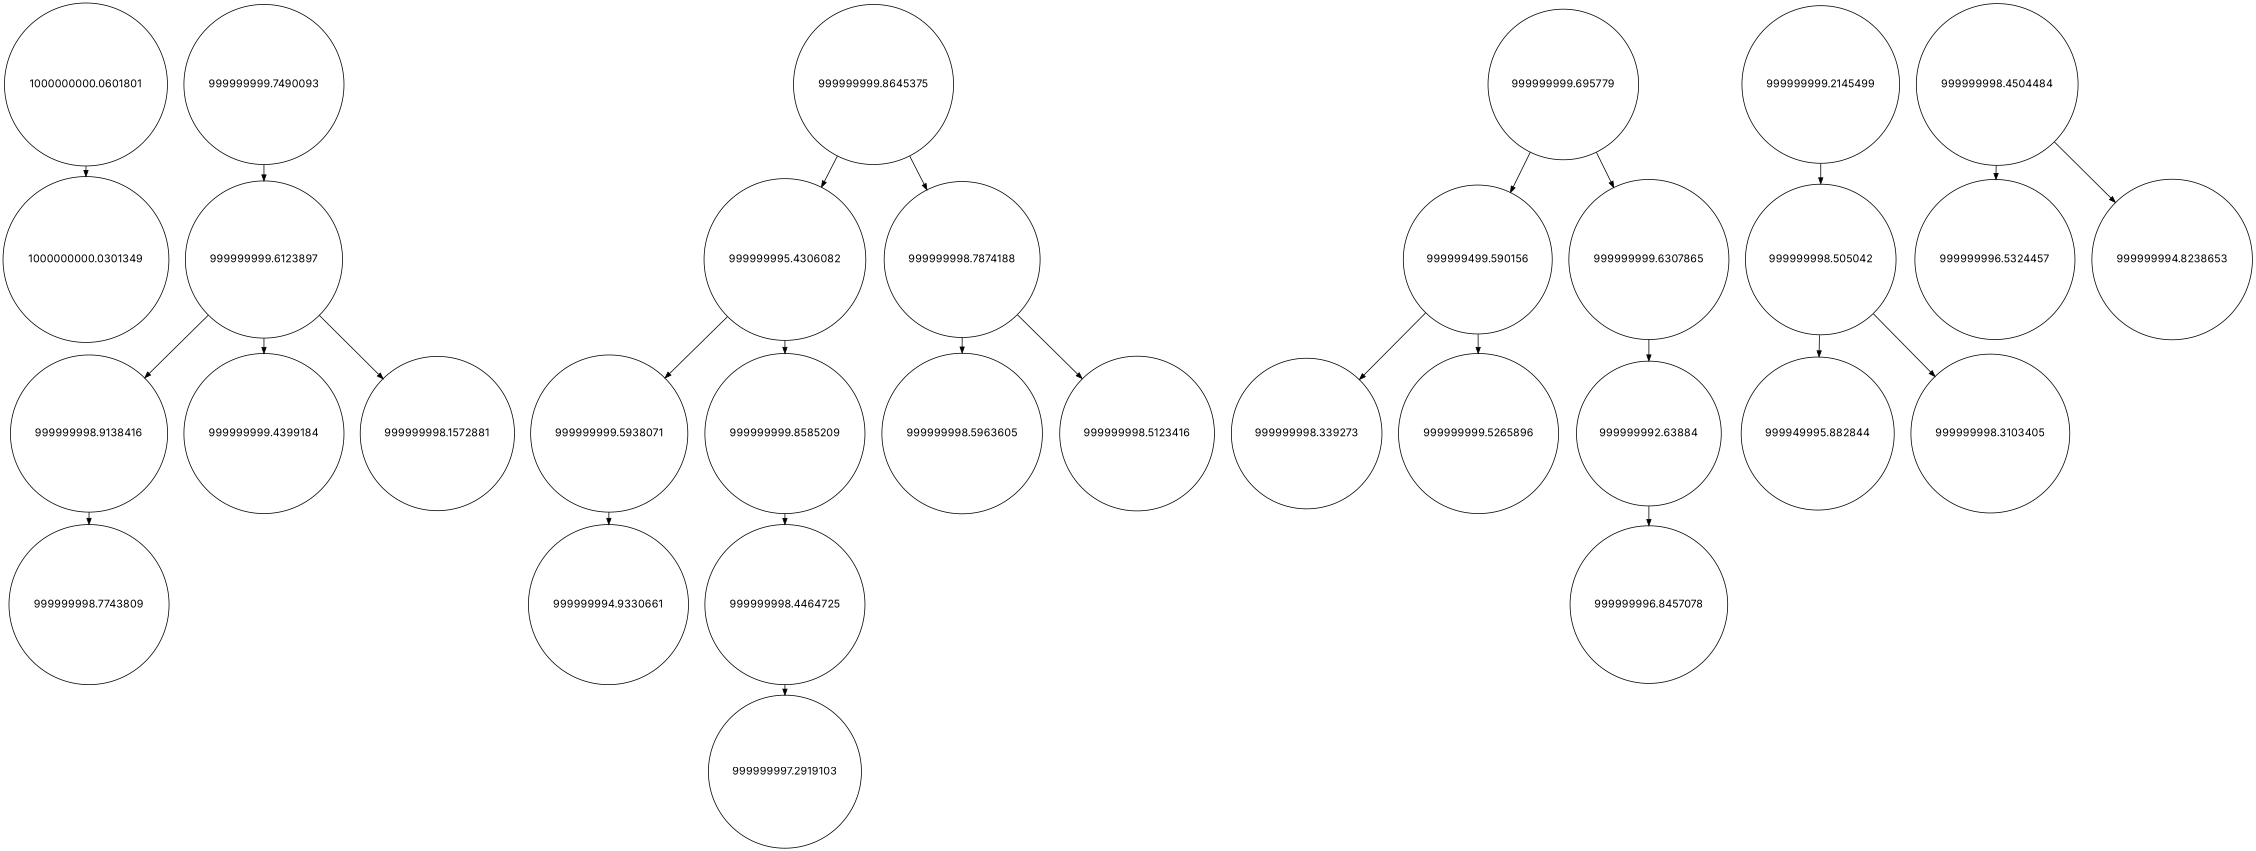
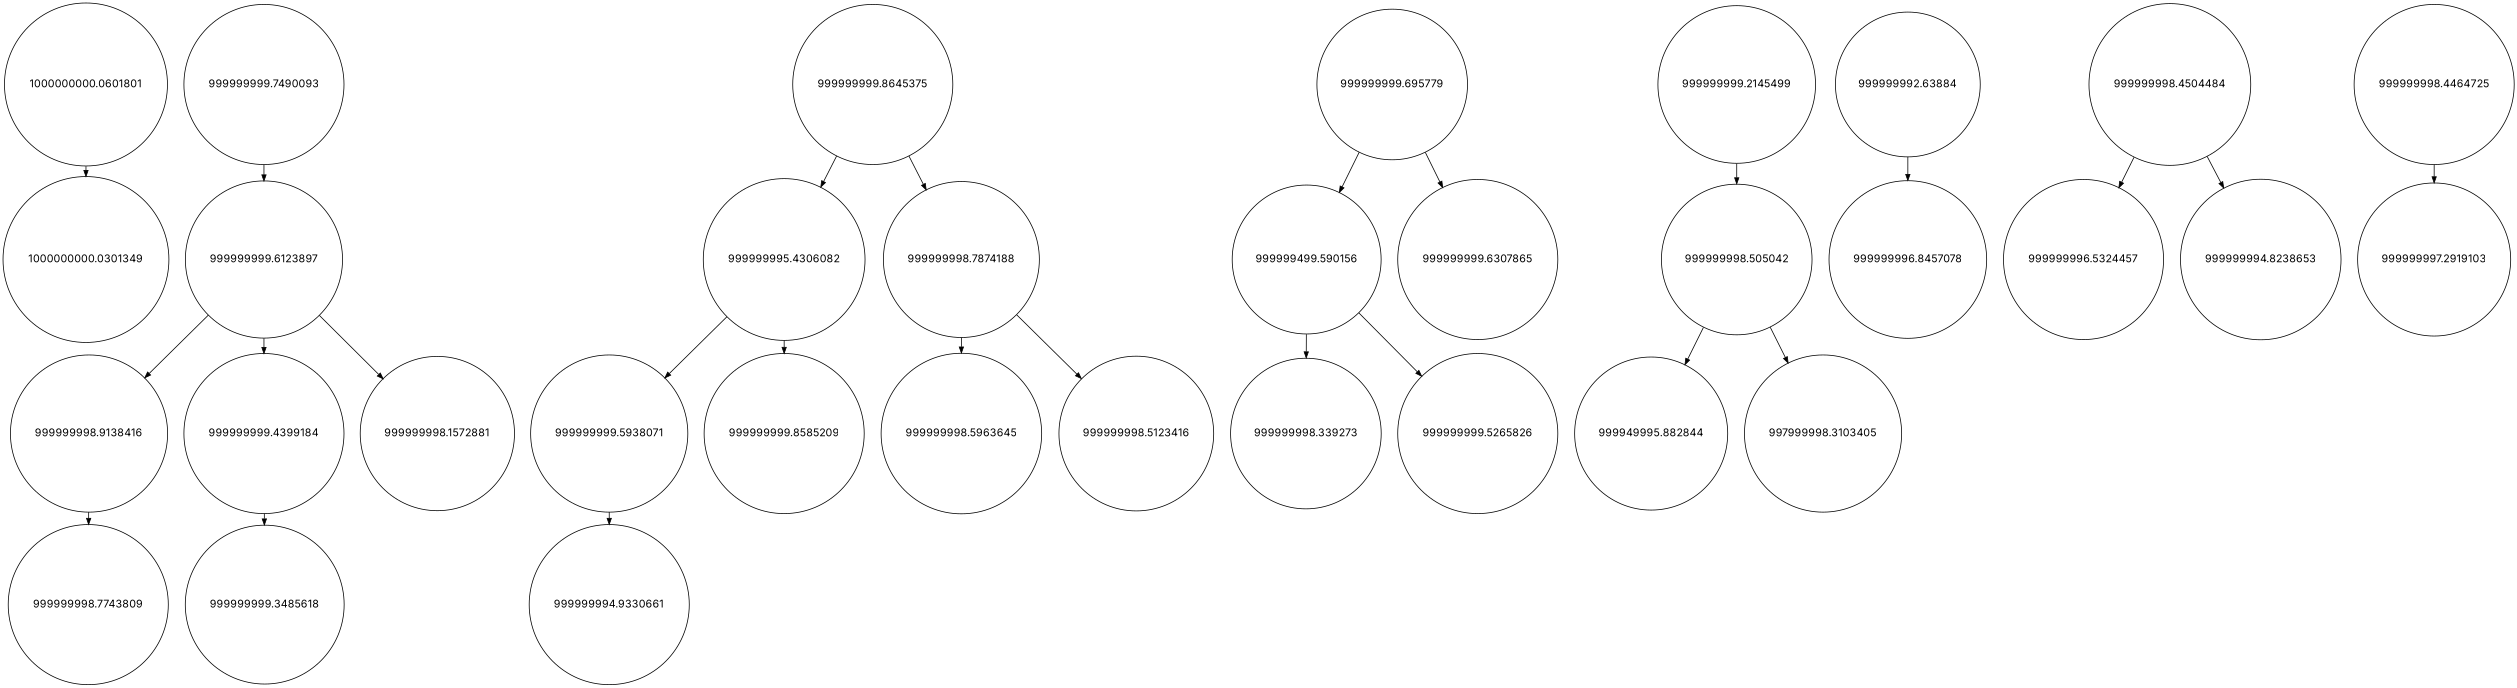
  digraph {
    fontname=Inter
    nodesep=0.3
    ranksep=0.2
    node [fontname=Inter shape=circle]
    edge [arrowsize=0.8 fontname=Inter side=left]
    n1 [label=1000000000.0601801]
    n2 [label=1000000000.0301349]
    n3 [label=999999999.7490093]
    n4 [label=999999999.6123897]
    n5 [label=999999999.8645375]
    n6 [label=999999995.4306082]
    n7 [label=999999998.7874188]
    n8 [label=999999999.695779]
    n9 [label=999999499.590156]
    n10 [label=999999999.6307865]
    n11 [label=999999999.2145499]
    n12 [label=999999998.505042]
    n13 [label=999999998.9138416]
    n14 [label=999999999.4399184]
    n15 [label=999999998.1572881]
    n16 [label=999999999.5938071]
    n17 [label=999999999.8585209]
-   n18 [label=999999998.5963605]
+   n18 [label=999999998.5963645]
    n19 [label=999999998.5123416]
    n20 [label=999999998.339273]
-   n21 [label=999999999.5265896]
+   n21 [label=999999999.5265826]
    n22 [label=999999992.63884]
    n23 [label=999999998.4504484]
    n24 [label=999999996.5324457]
    n25 [label=999999994.8238653]
    n26 [label=999949995.882844]
-   n27 [label=999999998.3103405]
+   n27 [label=997999998.3103405]
    n28 [label=999999998.7743809]
+   n29 [label=999999999.3485618]
    n30 [label=999999994.9330661]
    n31 [label=999999998.4464725]
    n32 [label=999999996.8457078]
    n33 [label=999999997.2919103]
    n1 -> n2
    n3 -> n4 [side=""]
    n4 -> n13
    n4 -> n14 [side=""]
    n4 -> n15
    n5 -> n6
    n5 -> n7 [side=""]
    n6 -> n16
    n6 -> n17 [side=""]
    n7 -> n18
    n7 -> n19 [side=""]
    n8 -> n9
    n8 -> n10 [side=""]
    n9 -> n20
    n9 -> n21 [side=""]
-   n10 -> n22
    n11 -> n12 [side=""]
    n12 -> n26
    n12 -> n27 [side=""]
    n13 -> n28 [side=""]
+   n14 -> n29
    n16 -> n30
-   n17 -> n31
    n22 -> n32 [side=""]
    n23 -> n24
    n23 -> n25 [side=""]
    n31 -> n33 [side=""]
  }
